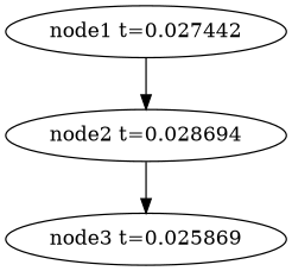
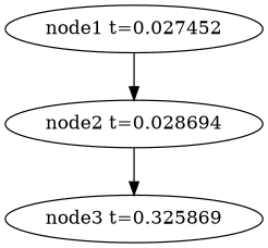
  digraph {
-   n1 [label="node3 t=0.025869"]
+   n1 [label="node3 t=0.325869"]
    n2 [label="node2 t=0.028694"]
-   n3 [label="node1 t=0.027442"]
+   n3 [label="node1 t=0.027452"]
    n2 -> n1
    n3 -> n2
  }
